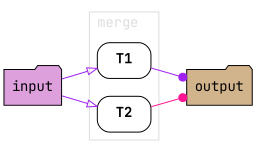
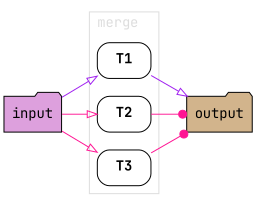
  digraph {
    fontname="JetBrains Mono"
    labeljust=l
    rankdir=LR
    node [fontname="JetBrains Mono" shape=rect style=rounded]
    edge [arrowhead=dot color=deeppink fontname="JetBrains Mono"]
    n1 [label=<<b>T1</b>>]
    n2 [label=<<b>T2</b>>]
+   n3 [label=<<b>T3</b>>]
    n4 [fillcolor=tan label=output shape=folder style="rounded,filled"]
    n5 [fillcolor=plum label=input shape=folder style="rounded,filled"]
    subgraph cluster_1 {
      color="#DDDDDD"
      fontcolor="#dddddd"
      label=merge
      n1
      n2
+     n3
    }
-   n1 -> n4 [color=purple]
+   n1 -> n4 [arrowhead=onormal color=purple]
    n2 -> n4
+   n3 -> n4
    n5 -> n1 [arrowhead=onormal color=purple]
-   n5 -> n2 [arrowhead=onormal color=purple]
+   n5 -> n2 [arrowhead=onormal]
+   n5 -> n3 [arrowhead=onormal]
  }
